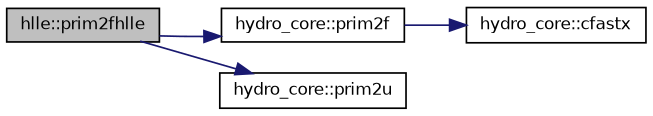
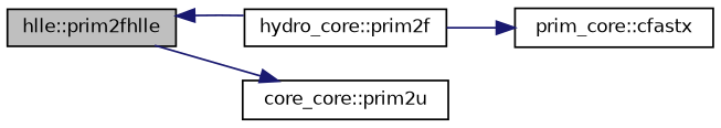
  digraph {
    rankdir=LR
    node [color=black fillcolor=white fontname=Helvetica fontsize=10 shape=record style=filled]
    edge [color=midnightblue fontname=Helvetica fontsize=10 labelfontname=Helvetica labelfontsize=10 style=solid]
    n1 [fillcolor=grey75 fontcolor=black height=0.2 label="hlle::prim2fhlle" width=0.4]
    n2 [height=0.2 label="hydro_core::prim2f" width=0.4]
-   n3 [height=0.2 label="hydro_core::prim2u" width=0.4]
-   n4 [height=0.2 label="hydro_core::cfastx" width=0.4]
-   n1 -> n2
+   n3 [height=0.2 label="core_core::prim2u" width=0.4]
+   n4 [height=0.2 label="prim_core::cfastx" width=0.4]
+   n2 -> n1
    n1 -> n3
    n2 -> n4
  }
